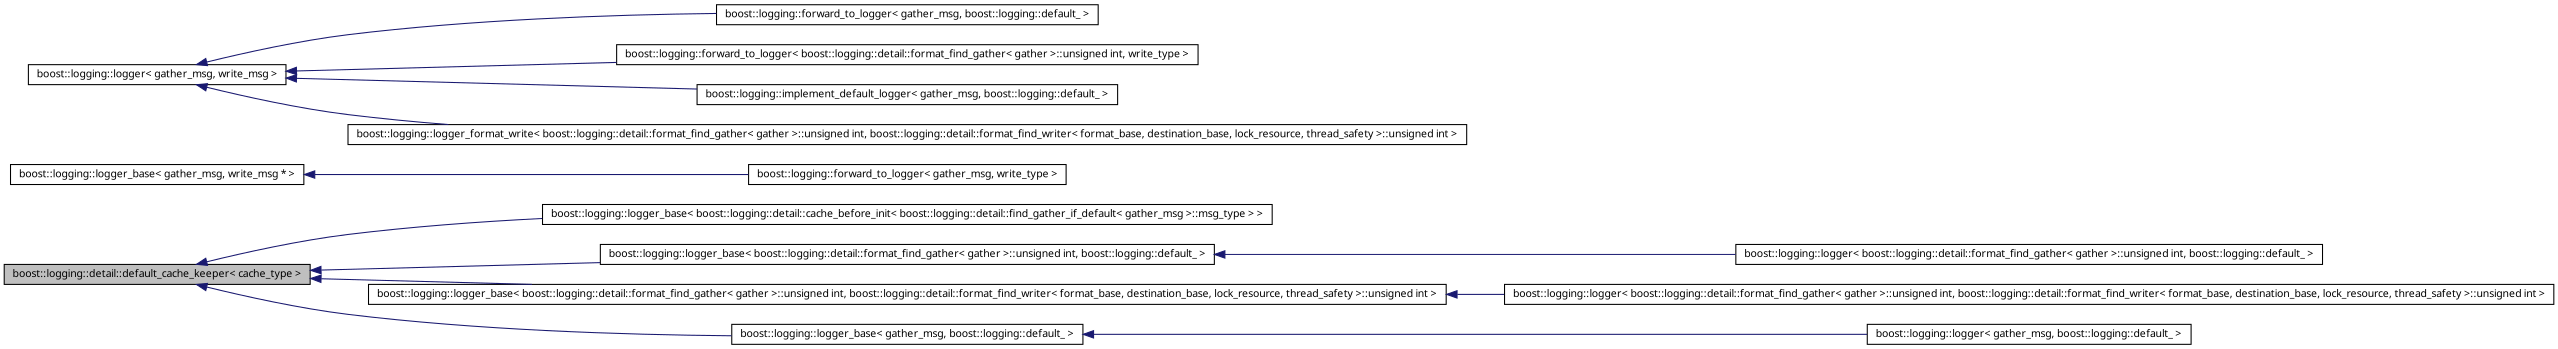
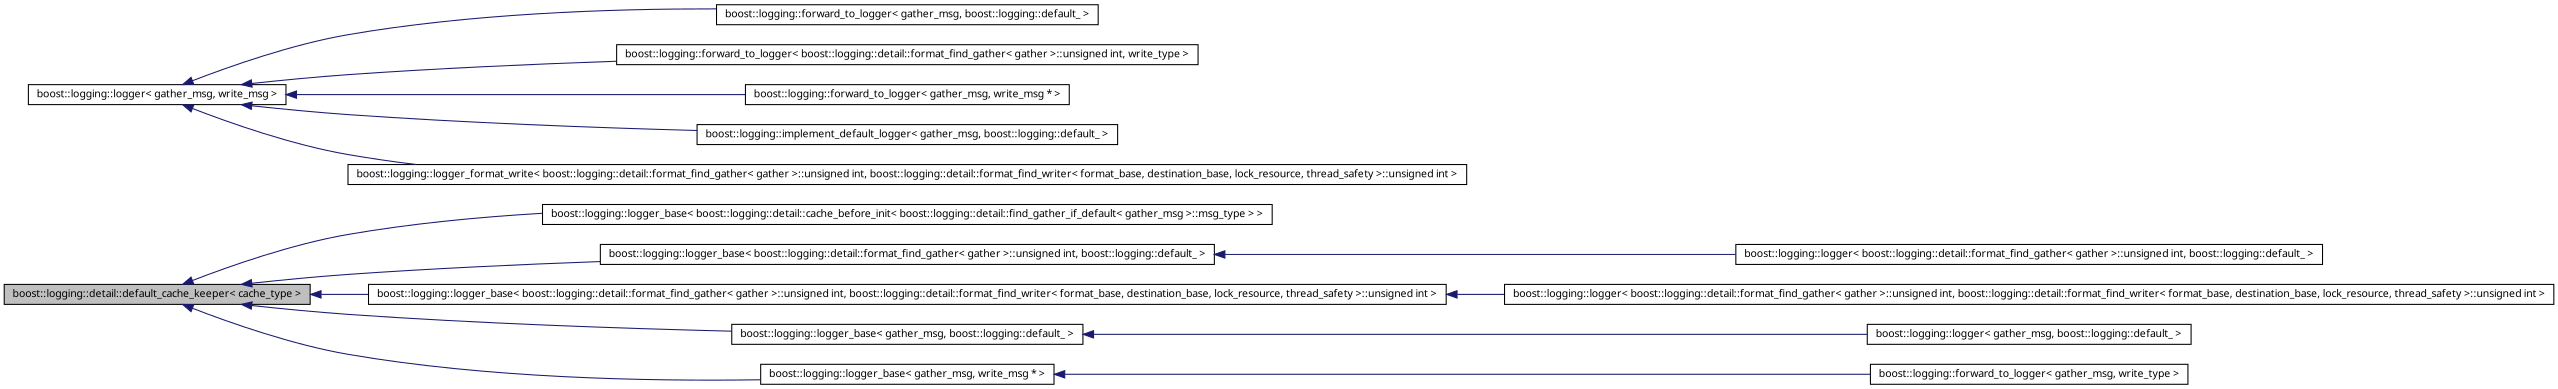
  digraph {
    rankdir=LR
    node [color=black fillcolor=white fontname="FreeSans.ttf" fontsize=10 shape=record style=filled]
    edge [color=midnightblue dir=back fontname="FreeSans.ttf" fontsize=10 labelfontname="FreeSans.ttf" labelfontsize=10 style=solid]
    n1 [fillcolor=grey75 fontcolor=black height=0.2 label="boost::logging::detail::default_cache_keeper\< cache_type \>" width=0.4]
    n2 [height=0.2 label="boost::logging::logger_base\< boost::logging::detail::cache_before_init\< boost::logging::detail::find_gather_if_default\< gather_msg \>::msg_type \> \>" width=0.4]
    n3 [height=0.2 label="boost::logging::logger_base\< boost::logging::detail::format_find_gather\< gather \>::unsigned int, boost::logging::default_ \>" width=0.4]
    n4 [height=0.2 label="boost::logging::logger_base\< boost::logging::detail::format_find_gather\< gather \>::unsigned int, boost::logging::detail::format_find_writer\< format_base, destination_base, lock_resource, thread_safety \>::unsigned int \>" width=0.4]
    n5 [height=0.2 label="boost::logging::logger_base\< gather_msg, boost::logging::default_ \>" width=0.4]
    n6 [height=0.2 label="boost::logging::logger_base\< gather_msg, write_msg * \>" width=0.4]
    n7 [height=0.2 label="boost::logging::logger\< boost::logging::detail::format_find_gather\< gather \>::unsigned int, boost::logging::default_ \>" width=0.4]
    n8 [height=0.2 label="boost::logging::logger\< boost::logging::detail::format_find_gather\< gather \>::unsigned int, boost::logging::detail::format_find_writer\< format_base, destination_base, lock_resource, thread_safety \>::unsigned int \>" width=0.4]
    n9 [height=0.2 label="boost::logging::logger\< gather_msg, boost::logging::default_ \>" width=0.4]
    n10 [height=0.2 label="boost::logging::forward_to_logger\< gather_msg, write_type \>" width=0.4]
    n11 [height=0.2 label="boost::logging::logger\< gather_msg, write_msg \>" width=0.4]
    n12 [height=0.2 label="boost::logging::forward_to_logger\< gather_msg, boost::logging::default_ \>" width=0.4]
    n13 [height=0.2 label="boost::logging::forward_to_logger\< boost::logging::detail::format_find_gather\< gather \>::unsigned int, write_type \>" width=0.4]
+   n14 [height=0.2 label="boost::logging::forward_to_logger\< gather_msg, write_msg * \>" width=0.4]
    n15 [height=0.2 label="boost::logging::implement_default_logger\< gather_msg, boost::logging::default_ \>" width=0.4]
    n16 [height=0.2 label="boost::logging::logger_format_write\< boost::logging::detail::format_find_gather\< gather \>::unsigned int, boost::logging::detail::format_find_writer\< format_base, destination_base, lock_resource, thread_safety \>::unsigned int \>" width=0.4]
    n1 -> n2
    n1 -> n3
    n1 -> n4
    n1 -> n5
+   n1 -> n6
    n3 -> n7
    n4 -> n8
    n5 -> n9
    n6 -> n10
    n11 -> n12
    n11 -> n13
+   n11 -> n14
    n11 -> n15
    n11 -> n16
  }
